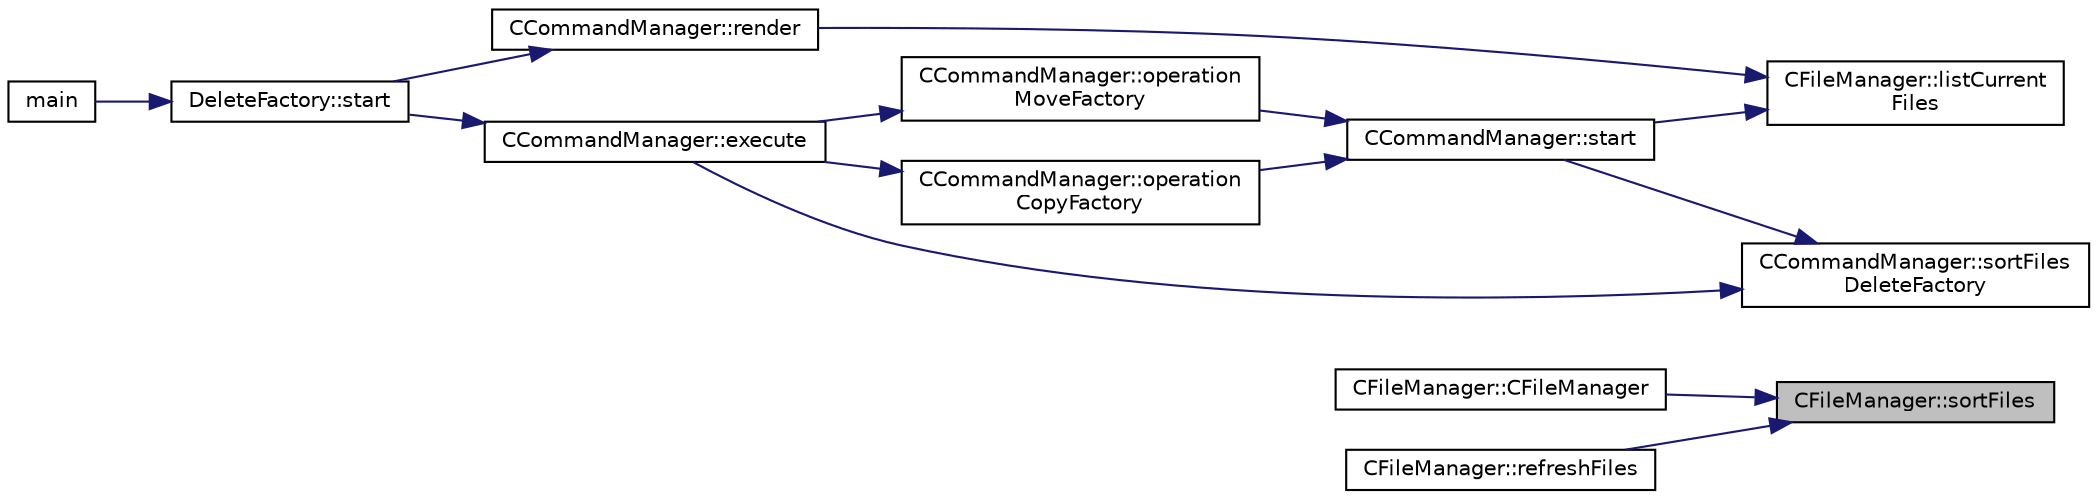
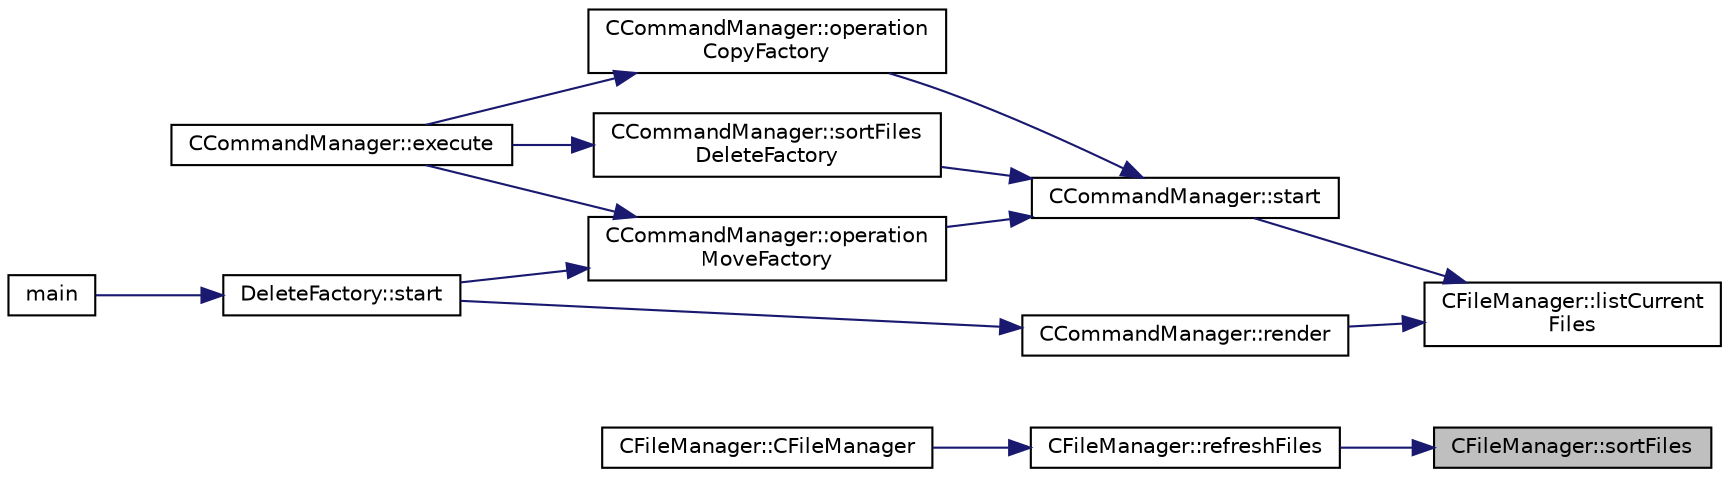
  digraph {
    rankdir=RL
    node [color=black fillcolor=white fontname=Helvetica fontsize=10 shape=record style=filled]
    edge [color=midnightblue dir=back fontname=Helvetica fontsize=10 labelfontname=Helvetica labelfontsize=10 style=solid]
    n1 [fillcolor=grey75 fontcolor=black height=0.2 label="CFileManager::sortFiles" width=0.4]
    n2 [height=0.2 label="CFileManager::CFileManager" width=0.4]
    n3 [height=0.2 label="CFileManager::refreshFiles" width=0.4]
    n4 [height=0.2 label="CFileManager::listCurrent\lFiles" width=0.4]
    n5 [height=0.2 label="CCommandManager::start" width=0.4]
    n6 [height=0.2 label="CCommandManager::render" width=0.4]
    n7 [height=0.2 label="CCommandManager::operation\lCopyFactory" width=0.4]
    n8 [height=0.2 label="CCommandManager::sortFiles\lDeleteFactory" width=0.4]
    n9 [height=0.2 label="CCommandManager::operation\lMoveFactory" width=0.4]
    n10 [height=0.2 label="DeleteFactory::start" width=0.4]
    n11 [height=0.2 label="CCommandManager::execute" width=0.4]
    n12 [height=0.2 label=main width=0.4]
-   n1 -> n2
+   n3 -> n2
    n1 -> n3
    n4 -> n5
    n4 -> n6
    n5 -> n7
-   n8 -> n5
+   n5 -> n8
    n5 -> n9
    n6 -> n10
    n7 -> n11
    n8 -> n11
    n9 -> n11
    n10 -> n12
-   n11 -> n10
+   n9 -> n10
  }
